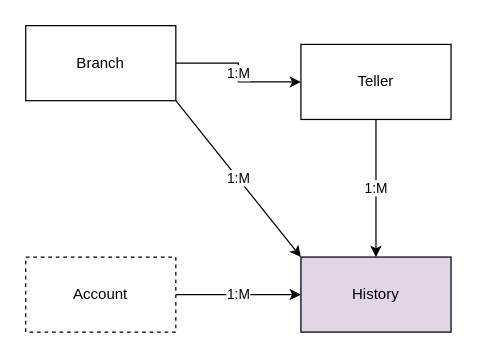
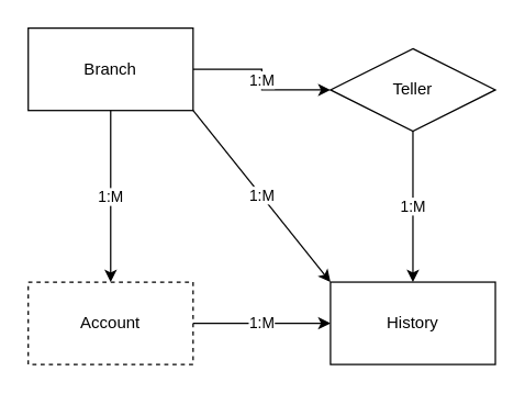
  <mxCell id="0" />
  <mxCell id="1" parent="0" />
  <mxCell id="2" value="1:M" style="edgeStyle=orthogonalEdgeStyle;rounded=0;orthogonalLoop=1;jettySize=auto;html=1;" edge="1" parent="1" source="5" target="7"><mxGeometry relative="1" as="geometry" /></mxCell>
+ <mxCell id="3" value="1:M" style="edgeStyle=orthogonalEdgeStyle;rounded=0;orthogonalLoop=1;jettySize=auto;html=1;" edge="1" parent="1" source="5" target="9"><mxGeometry relative="1" as="geometry" /></mxCell>
  <mxCell id="4" value="1:M" style="rounded=0;orthogonalLoop=1;jettySize=auto;html=1;exitX=1;exitY=1;exitDx=0;exitDy=0;entryX=0;entryY=0;entryDx=0;entryDy=0;" edge="1" parent="1" source="5" target="10"><mxGeometry relative="1" as="geometry"><mxPoint x="210" y="135" as="targetPoint" /></mxGeometry></mxCell>
  <mxCell id="5" value="Branch" style="rounded=0;whiteSpace=wrap;html=1;" vertex="1" parent="1"><mxGeometry x="20" y="20" width="120" height="60" as="geometry" /></mxCell>
  <mxCell id="6" value="1:M" style="edgeStyle=none;rounded=0;orthogonalLoop=1;jettySize=auto;html=1;" edge="1" parent="1" source="7" target="10"><mxGeometry relative="1" as="geometry" /></mxCell>
- <mxCell id="7" value="Teller" style="whiteSpace=wrap;html=1;rounded=0;" vertex="1" parent="1"><mxGeometry x="240" y="35" width="120" height="60" as="geometry" /></mxCell>
+ <mxCell id="7" value="Teller" style="rhombus;whiteSpace=wrap;html=1;" vertex="1" parent="1"><mxGeometry x="240" y="35" width="120" height="60" as="geometry" /></mxCell>
  <mxCell id="8" value="1:M" style="edgeStyle=none;rounded=0;orthogonalLoop=1;jettySize=auto;html=1;" edge="1" parent="1" source="9" target="10"><mxGeometry relative="1" as="geometry" /></mxCell>
  <mxCell id="9" value="Account" style="rounded=0;whiteSpace=wrap;html=1;dashed=1;" vertex="1" parent="1"><mxGeometry x="20" y="205" width="120" height="60" as="geometry" /></mxCell>
- <mxCell id="10" value="History" style="rounded=0;whiteSpace=wrap;html=1;fillColor=#e1d5e7;" vertex="1" parent="1"><mxGeometry x="240" y="205" width="120" height="60" as="geometry" /></mxCell>
+ <mxCell id="10" value="History" style="rounded=0;whiteSpace=wrap;html=1;" vertex="1" parent="1"><mxGeometry x="240" y="205" width="120" height="60" as="geometry" /></mxCell>
